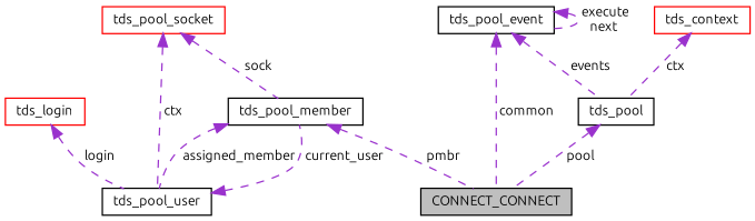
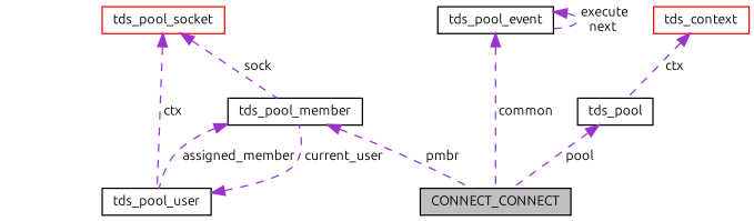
  digraph {
    fontname=Ubuntu
    node [color=black fillcolor=white fontname=Ubuntu fontsize=10 shape=record style=filled]
    edge [color=darkorchid3 dir=back fontname=Ubuntu fontsize=10 labelfontname=Helvetica labelfontsize=10 style=dashed]
    n1 [fillcolor=grey75 fontcolor=black height=0.2 label=CONNECT_CONNECT width=0.4]
    n2 [height=0.2 label=tds_pool_member width=0.4]
    n3 [height=0.2 label=tds_pool_user width=0.4]
-   n4 [color=red height=0.2 label=tds_login width=0.4]
    n5 [color=red height=0.2 label=tds_pool_socket width=0.4]
    n6 [height=0.2 label=tds_pool width=0.4]
    n7 [color=red height=0.2 label=tds_context width=0.4]
    n8 [height=0.2 label=tds_pool_event width=0.4]
    n2 -> n1 [label=" pmbr"]
    n2 -> n3 [label=" assigned_member"]
    n3 -> n2 [label=" current_user"]
-   n4 -> n3 [label=" login"]
    n5 -> n2 [label=" sock"]
    n5 -> n3 [label=" ctx"]
    n6 -> n1 [label=" pool"]
    n7 -> n6 [label=" ctx"]
    n8 -> n1 [label=" common"]
-   n8 -> n6 [label=" events"]
    n8 -> n8 [label=" execute\nnext"]
  }
